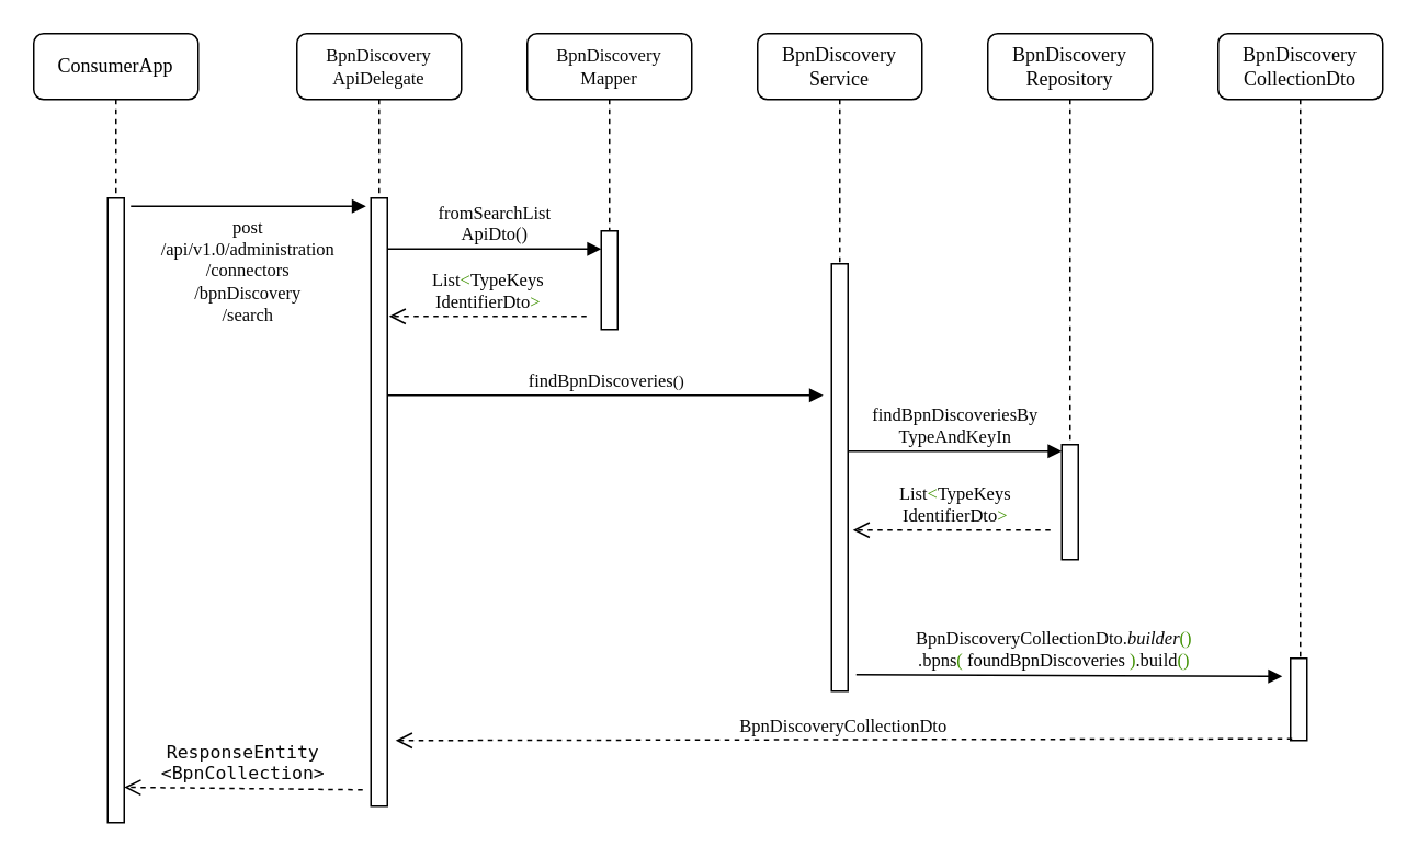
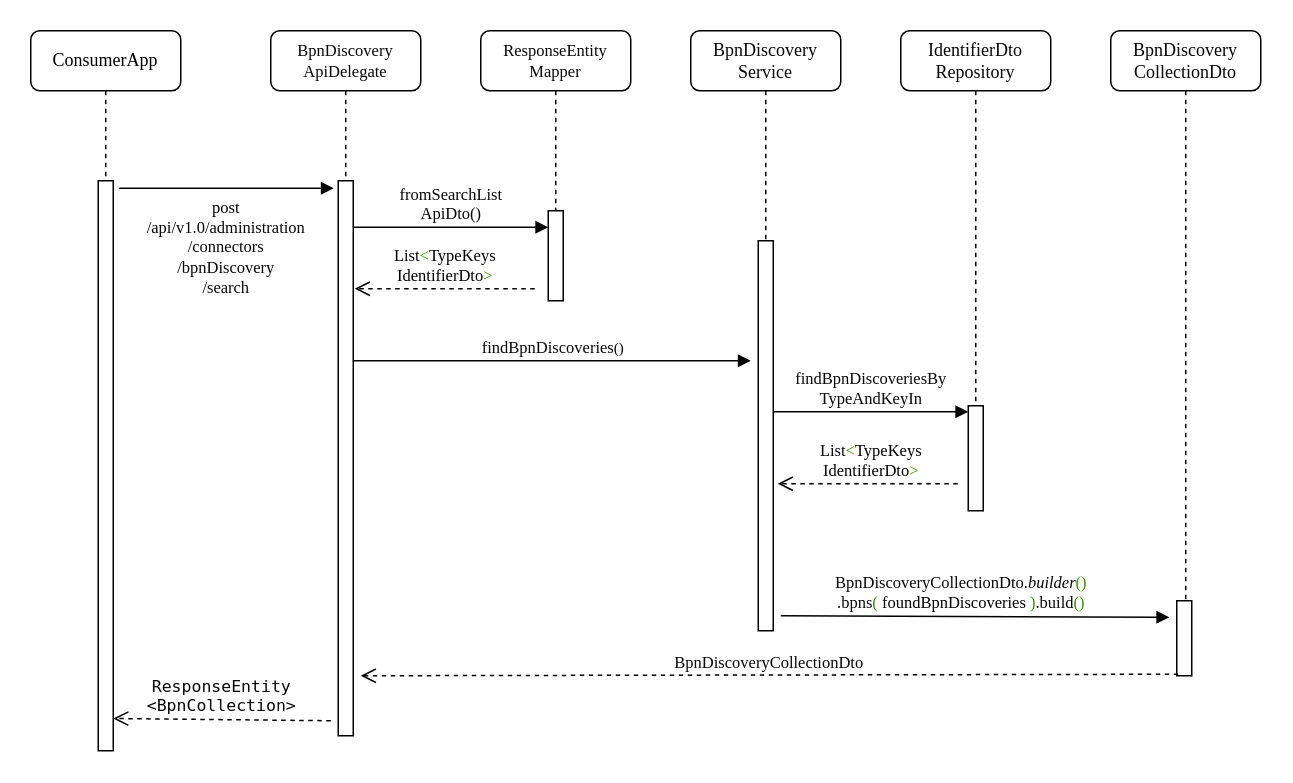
  <mxCell id="0" />
  <mxCell id="1" parent="0" />
  <mxCell id="2" value="&lt;div style=&quot;background-color: rgb(255, 255, 255); color: rgb(8, 8, 8); font-size: 11px;&quot;&gt;&lt;font style=&quot;font-size: 11px;&quot; face=&quot;Verdana&quot;&gt;BpnDiscovery&lt;/font&gt;&lt;/div&gt;&lt;div style=&quot;background-color: rgb(255, 255, 255); color: rgb(8, 8, 8); font-size: 11px;&quot;&gt;&lt;font style=&quot;font-size: 11px;&quot; face=&quot;Verdana&quot;&gt;ApiDelegate&lt;/font&gt;&lt;/div&gt;" style="shape=umlLifeline;perimeter=lifelinePerimeter;whiteSpace=wrap;html=1;container=1;collapsible=0;recursiveResize=0;outlineConnect=0;rounded=1;shadow=0;comic=0;labelBackgroundColor=none;strokeWidth=1;fontFamily=Verdana;fontSize=12;align=center;" parent="1" vertex="1"><mxGeometry x="180" y="20" width="100" height="470" as="geometry" /></mxCell>
  <mxCell id="3" value="" style="html=1;points=[];perimeter=orthogonalPerimeter;rounded=0;shadow=0;comic=0;labelBackgroundColor=none;strokeWidth=1;fontFamily=Verdana;fontSize=12;align=center;" parent="2" vertex="1"><mxGeometry x="45" y="100" width="10" height="370" as="geometry" /></mxCell>
- <mxCell id="4" value="&lt;div style=&quot;background-color: rgb(255, 255, 255); color: rgb(8, 8, 8); font-size: 11px;&quot;&gt;&lt;font style=&quot;font-size: 11px;&quot; face=&quot;Verdana&quot;&gt;BpnDiscovery&lt;/font&gt;&lt;/div&gt;&lt;div style=&quot;background-color: rgb(255, 255, 255); color: rgb(8, 8, 8); font-size: 11px;&quot;&gt;&lt;font style=&quot;font-size: 11px;&quot; face=&quot;Verdana&quot;&gt;Mapper&lt;/font&gt;&lt;/div&gt;" style="shape=umlLifeline;perimeter=lifelinePerimeter;whiteSpace=wrap;html=1;container=1;collapsible=0;recursiveResize=0;outlineConnect=0;rounded=1;shadow=0;comic=0;labelBackgroundColor=none;strokeWidth=1;fontFamily=Verdana;fontSize=12;align=center;" parent="1" vertex="1"><mxGeometry x="320" y="20" width="100" height="180" as="geometry" /></mxCell>
+ <mxCell id="4" value="&lt;div style=&quot;background-color: rgb(255, 255, 255); color: rgb(8, 8, 8); font-size: 11px;&quot;&gt;&lt;font style=&quot;font-size: 11px;&quot; face=&quot;Verdana&quot;&gt;ResponseEntity&lt;/font&gt;&lt;/div&gt;&lt;div style=&quot;background-color: rgb(255, 255, 255); color: rgb(8, 8, 8); font-size: 11px;&quot;&gt;&lt;font style=&quot;font-size: 11px;&quot; face=&quot;Verdana&quot;&gt;Mapper&lt;/font&gt;&lt;/div&gt;" style="shape=umlLifeline;perimeter=lifelinePerimeter;whiteSpace=wrap;html=1;container=1;collapsible=0;recursiveResize=0;outlineConnect=0;rounded=1;shadow=0;comic=0;labelBackgroundColor=none;strokeWidth=1;fontFamily=Verdana;fontSize=12;align=center;" parent="1" vertex="1"><mxGeometry x="320" y="20" width="100" height="180" as="geometry" /></mxCell>
  <mxCell id="5" value="" style="html=1;points=[];perimeter=orthogonalPerimeter;rounded=0;shadow=0;comic=0;labelBackgroundColor=none;strokeWidth=1;fontFamily=Verdana;fontSize=12;align=center;" parent="4" vertex="1"><mxGeometry x="45" y="120" width="10" height="60" as="geometry" /></mxCell>
  <mxCell id="6" value="&lt;div style=&quot;background-color: rgb(255, 255, 255); color: rgb(8, 8, 8);&quot;&gt;&lt;font face=&quot;Verdana&quot;&gt;BpnDiscovery&lt;/font&gt;&lt;/div&gt;&lt;div style=&quot;background-color: rgb(255, 255, 255); color: rgb(8, 8, 8);&quot;&gt;&lt;font face=&quot;Verdana&quot;&gt;Service&lt;/font&gt;&lt;/div&gt;" style="shape=umlLifeline;perimeter=lifelinePerimeter;whiteSpace=wrap;html=1;container=1;collapsible=0;recursiveResize=0;outlineConnect=0;rounded=1;shadow=0;comic=0;labelBackgroundColor=none;strokeWidth=1;fontFamily=Verdana;fontSize=12;align=center;" parent="1" vertex="1"><mxGeometry x="460" y="20" width="100" height="400" as="geometry" /></mxCell>
- <mxCell id="7" value="&lt;div style=&quot;background-color: rgb(255, 255, 255); color: rgb(8, 8, 8);&quot;&gt;&lt;font face=&quot;Verdana&quot;&gt;BpnDiscovery&lt;/font&gt;&lt;/div&gt;&lt;div style=&quot;background-color: rgb(255, 255, 255); color: rgb(8, 8, 8);&quot;&gt;&lt;font face=&quot;Verdana&quot;&gt;Repository&lt;/font&gt;&lt;/div&gt;" style="shape=umlLifeline;perimeter=lifelinePerimeter;whiteSpace=wrap;html=1;container=1;collapsible=0;recursiveResize=0;outlineConnect=0;rounded=1;shadow=0;comic=0;labelBackgroundColor=none;strokeWidth=1;fontFamily=Verdana;fontSize=12;align=center;" parent="1" vertex="1"><mxGeometry x="600" y="20" width="100" height="320" as="geometry" /></mxCell>
+ <mxCell id="7" value="&lt;div style=&quot;background-color: rgb(255, 255, 255); color: rgb(8, 8, 8);&quot;&gt;&lt;font face=&quot;Verdana&quot;&gt;IdentifierDto&lt;/font&gt;&lt;/div&gt;&lt;div style=&quot;background-color: rgb(255, 255, 255); color: rgb(8, 8, 8);&quot;&gt;&lt;font face=&quot;Verdana&quot;&gt;Repository&lt;/font&gt;&lt;/div&gt;" style="shape=umlLifeline;perimeter=lifelinePerimeter;whiteSpace=wrap;html=1;container=1;collapsible=0;recursiveResize=0;outlineConnect=0;rounded=1;shadow=0;comic=0;labelBackgroundColor=none;strokeWidth=1;fontFamily=Verdana;fontSize=12;align=center;" parent="1" vertex="1"><mxGeometry x="600" y="20" width="100" height="320" as="geometry" /></mxCell>
  <mxCell id="8" value="&lt;div style=&quot;background-color: rgb(255, 255, 255); color: rgb(8, 8, 8);&quot;&gt;&lt;font face=&quot;Verdana&quot;&gt;BpnDiscovery&lt;/font&gt;&lt;/div&gt;&lt;div style=&quot;background-color: rgb(255, 255, 255); color: rgb(8, 8, 8);&quot;&gt;&lt;font face=&quot;Verdana&quot;&gt;CollectionDto&lt;/font&gt;&lt;/div&gt;" style="shape=umlLifeline;perimeter=lifelinePerimeter;whiteSpace=wrap;html=1;container=1;collapsible=0;recursiveResize=0;outlineConnect=0;rounded=1;shadow=0;comic=0;labelBackgroundColor=none;strokeWidth=1;fontFamily=Verdana;fontSize=12;align=center;" parent="1" vertex="1"><mxGeometry x="740" y="20" width="100" height="430" as="geometry" /></mxCell>
  <mxCell id="9" value="ConsumerApp" style="shape=umlLifeline;perimeter=lifelinePerimeter;whiteSpace=wrap;html=1;container=1;collapsible=0;recursiveResize=0;outlineConnect=0;rounded=1;shadow=0;comic=0;labelBackgroundColor=none;strokeWidth=1;fontFamily=Verdana;fontSize=12;align=center;" parent="1" vertex="1"><mxGeometry x="20" y="20" width="100" height="480" as="geometry" /></mxCell>
  <mxCell id="10" value="" style="html=1;points=[];perimeter=orthogonalPerimeter;rounded=0;shadow=0;comic=0;labelBackgroundColor=none;strokeWidth=1;fontFamily=Verdana;fontSize=12;align=center;" parent="9" vertex="1"><mxGeometry x="45" y="100" width="10" height="380" as="geometry" /></mxCell>
  <mxCell id="11" value="" style="html=1;points=[];perimeter=orthogonalPerimeter;rounded=0;shadow=0;comic=0;labelBackgroundColor=none;strokeWidth=1;fontFamily=Verdana;fontSize=12;align=center;" parent="1" vertex="1"><mxGeometry x="505" y="160" width="10" height="260" as="geometry" /></mxCell>
  <mxCell id="12" value="" style="html=1;points=[];perimeter=orthogonalPerimeter;rounded=0;shadow=0;comic=0;labelBackgroundColor=none;strokeWidth=1;fontFamily=Verdana;fontSize=12;align=center;" parent="1" vertex="1"><mxGeometry x="645" y="270" width="10" height="70" as="geometry" /></mxCell>
  <mxCell id="13" value="&lt;div style=&quot;background-color: rgb(255, 255, 255); color: rgb(8, 8, 8); font-size: 11px;&quot;&gt;&lt;font style=&quot;font-size: 11px;&quot; face=&quot;Verdana&quot;&gt;findBpnDiscoveriesBy&lt;/font&gt;&lt;/div&gt;&lt;div style=&quot;background-color: rgb(255, 255, 255); color: rgb(8, 8, 8); font-size: 11px;&quot;&gt;&lt;font style=&quot;font-size: 11px;&quot; face=&quot;Verdana&quot;&gt;TypeAndKeyIn&lt;/font&gt;&lt;/div&gt;" style="html=1;verticalAlign=bottom;endArrow=block;entryX=0;entryY=0;labelBackgroundColor=none;fontFamily=Verdana;fontSize=12;edgeStyle=elbowEdgeStyle;elbow=vertical;" parent="1" edge="1"><mxGeometry relative="1" as="geometry"><mxPoint x="515" y="274" as="sourcePoint" /><mxPoint x="645" y="274" as="targetPoint" /></mxGeometry></mxCell>
  <mxCell id="14" value="&lt;div style=&quot;background-color: rgb(255, 255, 255); color: rgb(8, 8, 8); font-size: 11px;&quot;&gt;&lt;font style=&quot;font-size: 11px;&quot; face=&quot;Verdana&quot;&gt;BpnDiscoveryCollectionDto.&lt;span style=&quot;font-style: italic; font-size: 11px;&quot;&gt;builder&lt;/span&gt;&lt;span style=&quot;color:#3f9101;&quot;&gt;()&lt;/span&gt;&lt;br&gt;&lt;/font&gt;&lt;/div&gt;&lt;div style=&quot;background-color: rgb(255, 255, 255); color: rgb(8, 8, 8); font-size: 11px;&quot;&gt;&lt;font style=&quot;font-size: 11px;&quot; face=&quot;Verdana&quot;&gt;.bpns&lt;span style=&quot;color:#3f9101;&quot;&gt;( &lt;/span&gt;&lt;span style=&quot;color:#000000;&quot;&gt;foundBpnDiscoveries &lt;/span&gt;&lt;span style=&quot;color:#3f9101;&quot;&gt;)&lt;/span&gt;.build&lt;span style=&quot;color:#3f9101;&quot;&gt;()&lt;/span&gt;&lt;/font&gt;&lt;/div&gt;" style="html=1;verticalAlign=bottom;endArrow=block;entryX=-0.5;entryY=0.22;labelBackgroundColor=none;fontFamily=Verdana;fontSize=12;entryDx=0;entryDy=0;entryPerimeter=0;" parent="1" edge="1" target="21"><mxGeometry x="-0.073" relative="1" as="geometry"><mxPoint x="520" y="410" as="sourcePoint" /><mxPoint x="789" y="410" as="targetPoint" /><mxPoint as="offset" /></mxGeometry></mxCell>
  <mxCell id="15" value="&lt;div style=&quot;background-color: rgb(255, 255, 255); color: rgb(8, 8, 8); font-family: &amp;quot;JetBrains Mono&amp;quot;, monospace; font-size: 11px;&quot;&gt;ResponseEntity&lt;/div&gt;&lt;div style=&quot;background-color: rgb(255, 255, 255); color: rgb(8, 8, 8); font-family: &amp;quot;JetBrains Mono&amp;quot;, monospace; font-size: 11px;&quot;&gt;&amp;lt;BpnCollection&amp;gt;&lt;/div&gt;" style="html=1;verticalAlign=bottom;endArrow=open;dashed=1;endSize=8;labelBackgroundColor=none;fontFamily=Verdana;fontSize=12;" parent="1" edge="1"><mxGeometry relative="1" as="geometry"><mxPoint x="75" y="478.5" as="targetPoint" /><mxPoint x="220" y="480" as="sourcePoint" /></mxGeometry></mxCell>
  <mxCell id="16" value="&lt;font style=&quot;font-size: 11px;&quot; face=&quot;Verdana&quot;&gt;post &lt;br&gt;&lt;/font&gt;&lt;div style=&quot;background-color: rgb(255, 255, 255); color: rgb(8, 8, 8); font-size: 11px;&quot;&gt;&lt;font style=&quot;font-size: 11px;&quot; face=&quot;Verdana&quot;&gt;/api/v1.0/administration&lt;/font&gt;&lt;/div&gt;&lt;div style=&quot;background-color: rgb(255, 255, 255); color: rgb(8, 8, 8); font-size: 11px;&quot;&gt;&lt;font style=&quot;font-size: 11px;&quot; face=&quot;Verdana&quot;&gt;/connectors&lt;/font&gt;&lt;/div&gt;&lt;div style=&quot;background-color: rgb(255, 255, 255); color: rgb(8, 8, 8); font-size: 11px;&quot;&gt;&lt;font style=&quot;font-size: 11px;&quot; face=&quot;Verdana&quot;&gt;/bpnDiscovery&lt;/font&gt;&lt;/div&gt;&lt;div style=&quot;background-color: rgb(255, 255, 255); color: rgb(8, 8, 8); font-size: 11px;&quot;&gt;&lt;font style=&quot;font-size: 11px;&quot; face=&quot;Verdana&quot;&gt;/search&lt;/font&gt;&lt;/div&gt;" style="html=1;verticalAlign=bottom;endArrow=block;labelBackgroundColor=none;fontFamily=Verdana;fontSize=12;edgeStyle=elbowEdgeStyle;elbow=vertical;" parent="1" edge="1"><mxGeometry x="-0.007" y="-75" relative="1" as="geometry"><mxPoint x="79" y="125" as="sourcePoint" /><mxPoint x="222" y="125" as="targetPoint" /><mxPoint as="offset" /></mxGeometry></mxCell>
  <mxCell id="17" value="&lt;div style=&quot;background-color: rgb(255, 255, 255); color: rgb(8, 8, 8); font-size: 11px;&quot;&gt;&lt;font style=&quot;font-size: 11px;&quot; face=&quot;Verdana&quot;&gt;fromSearchList&lt;/font&gt;&lt;/div&gt;&lt;div style=&quot;background-color: rgb(255, 255, 255); color: rgb(8, 8, 8); font-size: 11px;&quot;&gt;&lt;font style=&quot;font-size: 11px;&quot; face=&quot;Verdana&quot;&gt;ApiDto&lt;/font&gt;&lt;font style=&quot;font-size: 11px;&quot; face=&quot;Verdana&quot;&gt;()&lt;/font&gt;&lt;/div&gt;" style="html=1;verticalAlign=bottom;endArrow=block;entryX=0;entryY=0;labelBackgroundColor=none;fontFamily=Verdana;fontSize=12;edgeStyle=elbowEdgeStyle;elbow=vertical;" parent="1" edge="1"><mxGeometry relative="1" as="geometry"><mxPoint x="235" y="151" as="sourcePoint" /><mxPoint x="365" y="151" as="targetPoint" /></mxGeometry></mxCell>
  <mxCell id="18" value="&lt;div style=&quot;background-color: rgb(255, 255, 255); color: rgb(8, 8, 8); font-size: 11px;&quot;&gt;&lt;font style=&quot;font-size: 11px;&quot; face=&quot;Verdana&quot;&gt;List&lt;span style=&quot;color:#3f9101;&quot;&gt;&amp;lt;&lt;/span&gt;&lt;span style=&quot;color:#000000;&quot;&gt;TypeKeys&lt;/span&gt;&lt;/font&gt;&lt;/div&gt;&lt;div style=&quot;background-color: rgb(255, 255, 255); color: rgb(8, 8, 8); font-size: 11px;&quot;&gt;&lt;font style=&quot;font-size: 11px;&quot; face=&quot;Verdana&quot;&gt;&lt;span style=&quot;color:#000000;&quot;&gt;IdentifierDto&lt;/span&gt;&lt;span style=&quot;color: rgb(63, 145, 1); font-size: 11px;&quot;&gt;&amp;gt;&lt;/span&gt;&lt;/font&gt;&lt;/div&gt;" style="html=1;verticalAlign=bottom;endArrow=open;dashed=1;endSize=8;labelBackgroundColor=none;fontFamily=Verdana;fontSize=12;edgeStyle=elbowEdgeStyle;elbow=vertical;" parent="1" edge="1"><mxGeometry relative="1" as="geometry"><mxPoint x="236" y="192" as="targetPoint" /><Array as="points"><mxPoint x="311" y="192" /><mxPoint x="341" y="192" /></Array><mxPoint x="356" y="192" as="sourcePoint" /></mxGeometry></mxCell>
  <mxCell id="19" value="&lt;div style=&quot;background-color: rgb(255, 255, 255); color: rgb(8, 8, 8); font-size: 11px;&quot;&gt;&lt;font face=&quot;Verdana&quot;&gt;findBpnDiscoveries&lt;font size=&quot;1&quot;&gt;()&lt;/font&gt;&lt;/font&gt;&lt;/div&gt;" style="html=1;verticalAlign=bottom;endArrow=block;labelBackgroundColor=none;fontFamily=Verdana;fontSize=12;edgeStyle=elbowEdgeStyle;elbow=vertical;" parent="1" edge="1"><mxGeometry relative="1" as="geometry"><mxPoint x="235" y="240" as="sourcePoint" /><mxPoint x="500" y="240" as="targetPoint" /></mxGeometry></mxCell>
  <mxCell id="20" value="&lt;div style=&quot;background-color: rgb(255, 255, 255); color: rgb(8, 8, 8); font-size: 11px;&quot;&gt;&lt;font style=&quot;font-size: 11px;&quot; face=&quot;Verdana&quot;&gt;List&lt;span style=&quot;color:#3f9101;&quot;&gt;&amp;lt;&lt;/span&gt;&lt;span style=&quot;color:#000000;&quot;&gt;TypeKeys&lt;/span&gt;&lt;/font&gt;&lt;/div&gt;&lt;div style=&quot;background-color: rgb(255, 255, 255); color: rgb(8, 8, 8); font-size: 11px;&quot;&gt;&lt;font style=&quot;font-size: 11px;&quot; face=&quot;Verdana&quot;&gt;&lt;span style=&quot;color:#000000;&quot;&gt;IdentifierDto&lt;/span&gt;&lt;span style=&quot;color: rgb(63, 145, 1); font-size: 11px;&quot;&gt;&amp;gt;&lt;/span&gt;&lt;/font&gt;&lt;/div&gt;" style="html=1;verticalAlign=bottom;endArrow=open;dashed=1;endSize=8;labelBackgroundColor=none;fontFamily=Verdana;fontSize=12;edgeStyle=elbowEdgeStyle;elbow=vertical;" parent="1" edge="1"><mxGeometry x="-0.033" relative="1" as="geometry"><mxPoint x="518" y="322" as="targetPoint" /><Array as="points"><mxPoint x="593" y="322" /><mxPoint x="623" y="322" /></Array><mxPoint x="638" y="322" as="sourcePoint" /><mxPoint as="offset" /></mxGeometry></mxCell>
  <mxCell id="21" value="" style="html=1;points=[];perimeter=orthogonalPerimeter;rounded=0;shadow=0;comic=0;labelBackgroundColor=none;strokeColor=#000000;strokeWidth=1;fillColor=#FFFFFF;fontFamily=Verdana;fontSize=12;fontColor=#000000;align=center;" parent="1" vertex="1"><mxGeometry x="784" y="400" width="10" height="50" as="geometry" /></mxCell>
  <mxCell id="22" value="&lt;div style=&quot;background-color: rgb(255, 255, 255); color: rgb(8, 8, 8); font-size: 11px;&quot;&gt;&lt;font face=&quot;Verdana&quot;&gt;BpnDiscoveryCollectionDto &lt;/font&gt;&lt;/div&gt;" style="html=1;verticalAlign=bottom;endArrow=open;dashed=1;endSize=8;exitX=0;exitY=0.95;labelBackgroundColor=none;fontFamily=Verdana;fontSize=11;" parent="1" edge="1"><mxGeometry relative="1" as="geometry"><mxPoint x="240" y="450" as="targetPoint" /><mxPoint x="785" y="449" as="sourcePoint" /></mxGeometry></mxCell>
